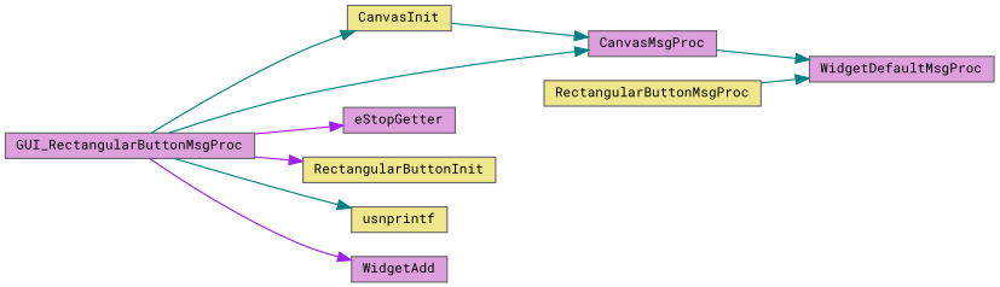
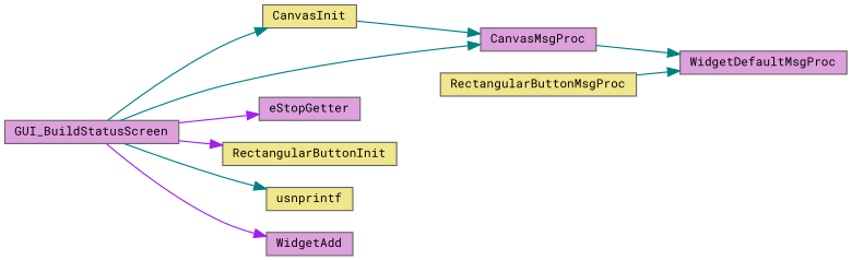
  digraph {
    fontname="Roboto Mono"
    rankdir=LR
    node [color=grey40 fillcolor=plum fontname="Roboto Mono" fontsize=10 shape=box style=filled]
    edge [color=teal fontname="Roboto Mono" fontsize=10 labelfontname=Helvetica labelfontsize=10 style=solid]
-   n1 [color=gray40 fontcolor=black height=0.2 label=GUI_RectangularButtonMsgProc width=0.4]
+   n1 [color=gray40 fontcolor=black height=0.2 label=GUI_BuildStatusScreen width=0.4]
    n2 [fillcolor=khaki height=0.2 label=CanvasInit width=0.4]
    n3 [height=0.2 label=CanvasMsgProc width=0.4]
    n4 [height=0.2 label=eStopGetter width=0.4]
    n5 [fillcolor=khaki height=0.2 label=RectangularButtonInit width=0.4]
    n6 [fillcolor=khaki height=0.2 label=usnprintf width=0.4]
    n7 [height=0.2 label=WidgetAdd width=0.4]
    n8 [height=0.2 label=WidgetDefaultMsgProc width=0.4]
    n9 [fillcolor=khaki height=0.2 label=RectangularButtonMsgProc width=0.4]
    n1 -> n2
    n1 -> n3
    n1 -> n4 [color=purple]
    n1 -> n5 [color=purple]
    n1 -> n6
    n1 -> n7 [color=purple]
    n2 -> n3
    n3 -> n8
    n9 -> n8
  }
